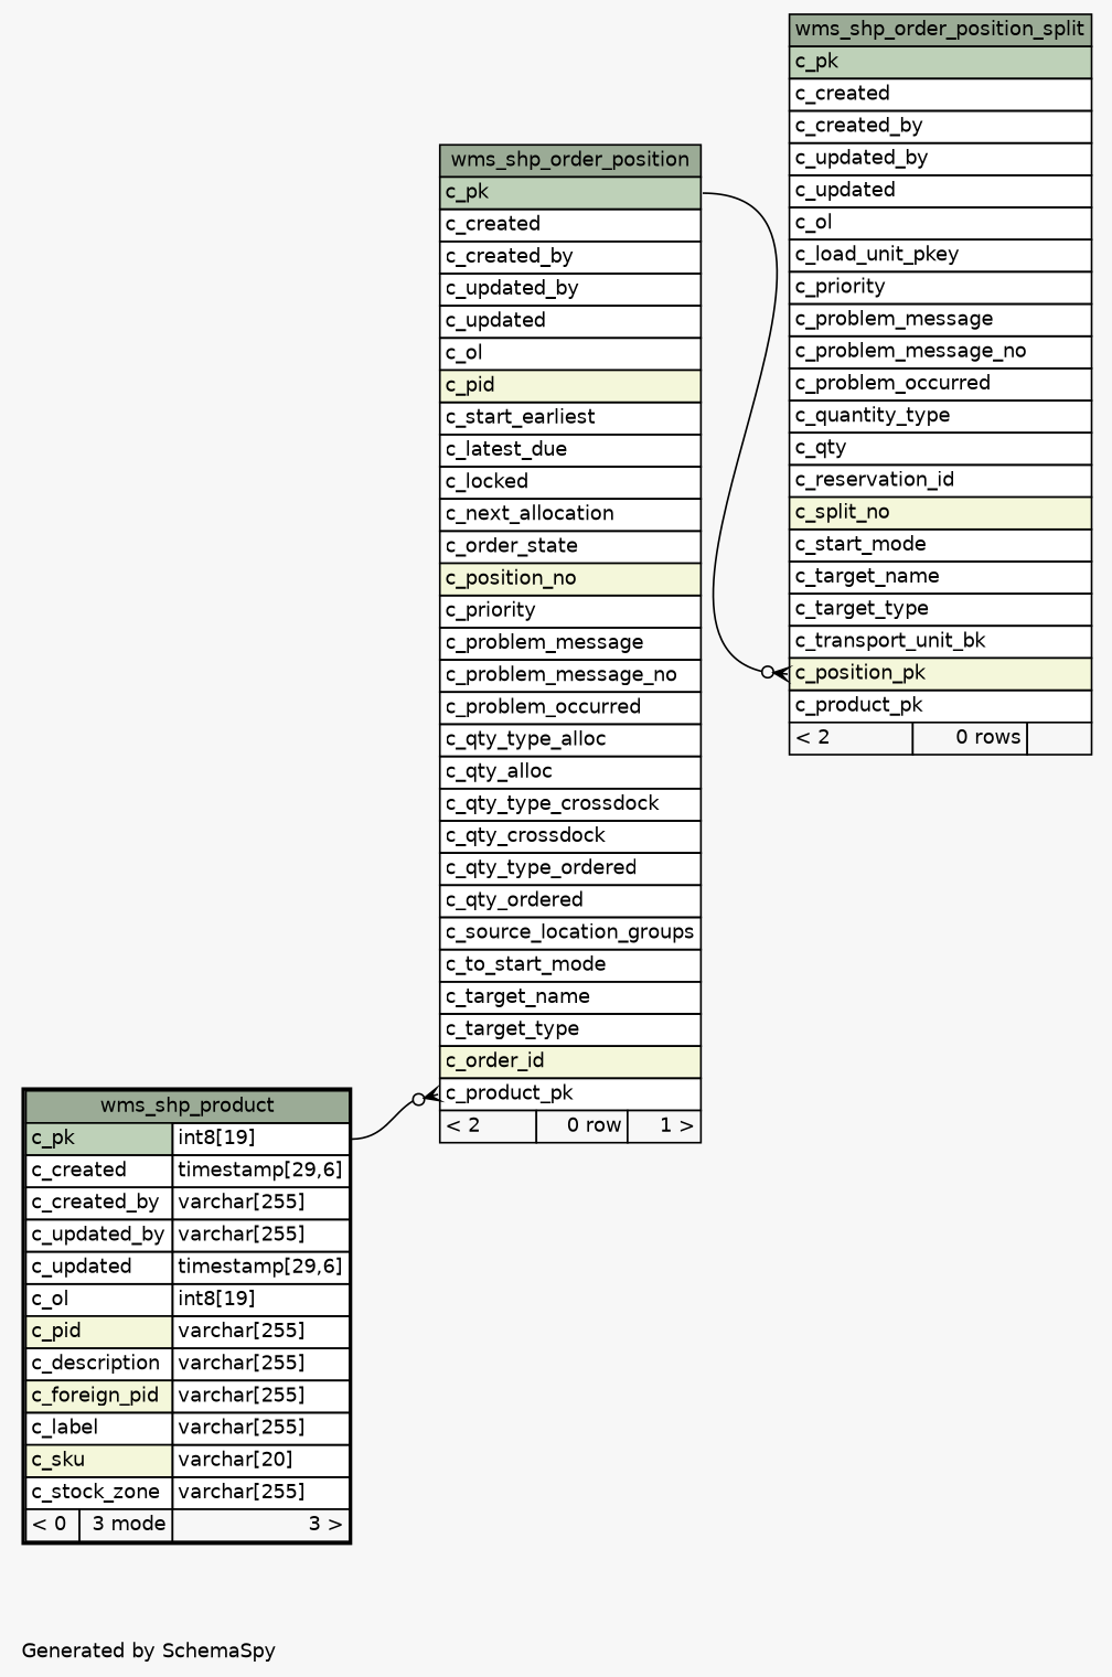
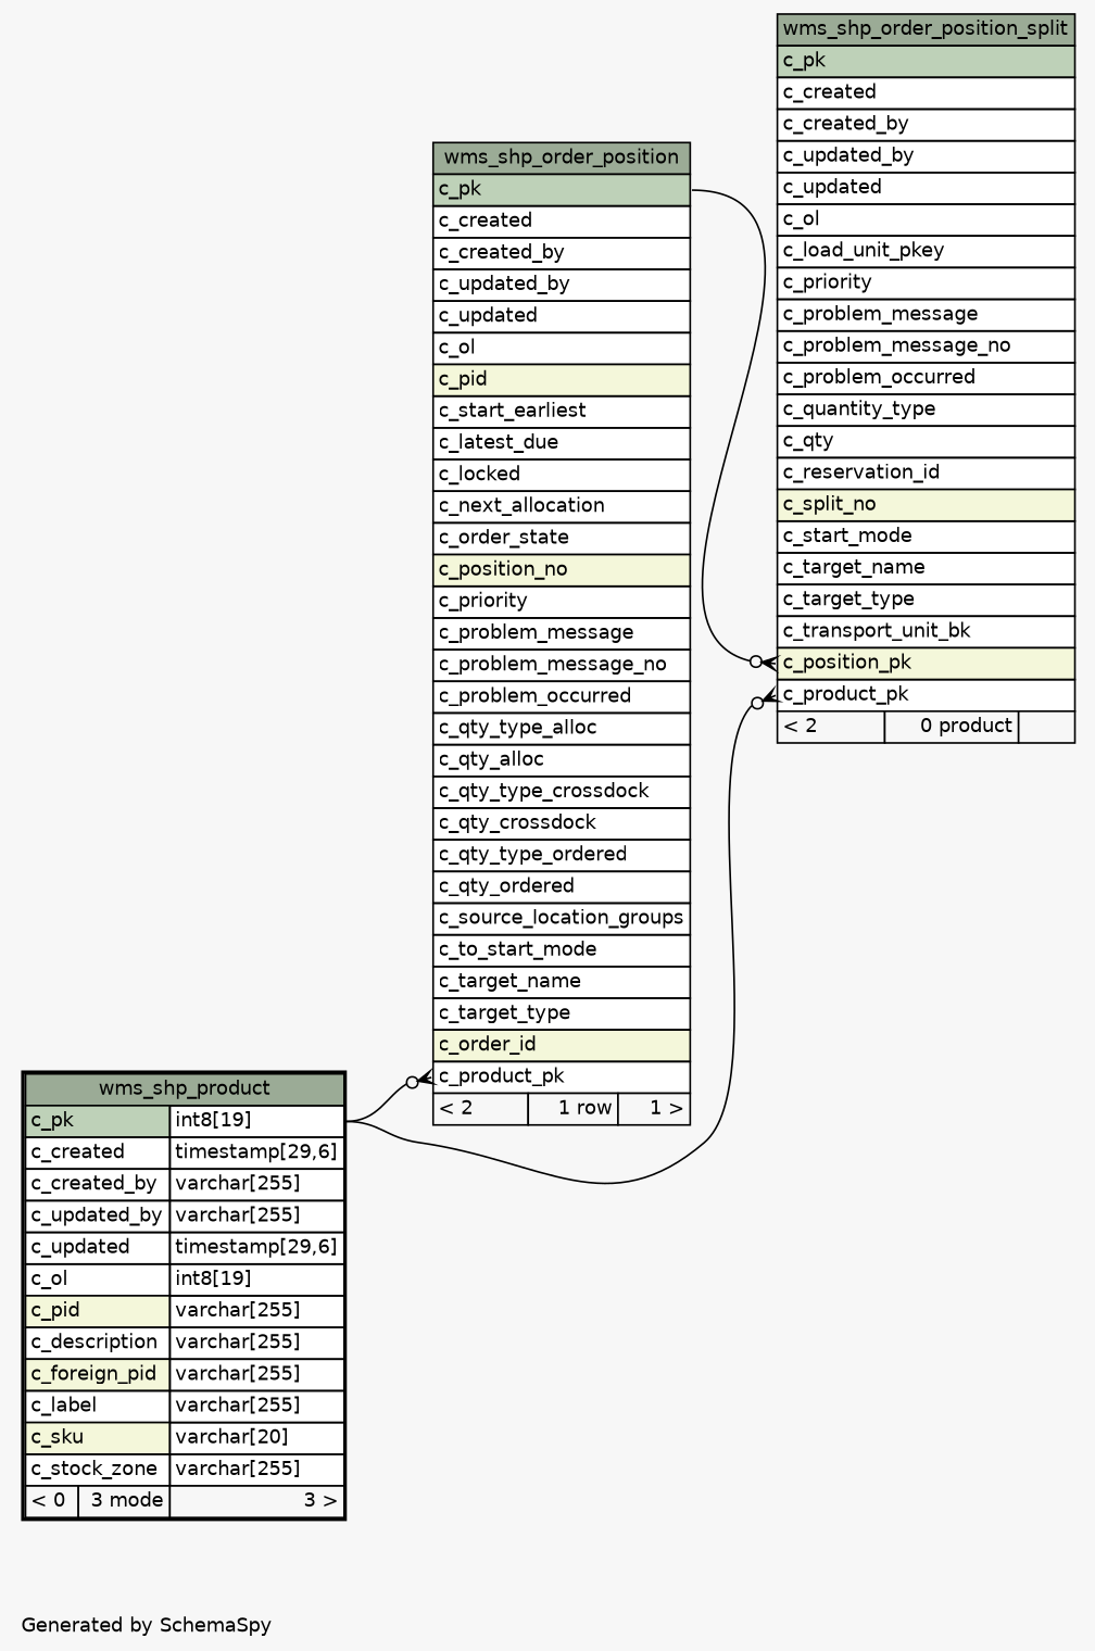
  digraph {
    bgcolor="#f7f7f7"
    fontname=Helvetica
    fontsize=11
    label="\nGenerated by SchemaSpy"
    labeljust=l
    nodesep=0.18
    rankdir=RL
    ranksep=0.46
    node [fontname=Helvetica fontsize=11 shape=plaintext]
    edge [arrowhead=none arrowsize=0.8 arrowtail=crowodot dir=back headport="c_pk.type:e" tailport="c_product_pk:w"]
-   n1 [label=<     <TABLE BORDER="0" CELLBORDER="1" CELLSPACING="0" BGCOLOR="#ffffff">       <TR><TD COLSPAN="3" BGCOLOR="#9bab96" ALIGN="CENTER">wms_shp_order_position</TD></TR>       <TR><TD PORT="c_pk" COLSPAN="3" BGCOLOR="#bed1b8" ALIGN="LEFT">c_pk</TD></TR>       <TR><TD PORT="c_created" COLSPAN="3" ALIGN="LEFT">c_created</TD></TR>       <TR><TD PORT="c_created_by" COLSPAN="3" ALIGN="LEFT">c_created_by</TD></TR>       <TR><TD PORT="c_updated_by" COLSPAN="3" ALIGN="LEFT">c_updated_by</TD></TR>       <TR><TD PORT="c_updated" COLSPAN="3" ALIGN="LEFT">c_updated</TD></TR>       <TR><TD PORT="c_ol" COLSPAN="3" ALIGN="LEFT">c_ol</TD></TR>       <TR><TD PORT="c_pid" COLSPAN="3" BGCOLOR="#f4f7da" ALIGN="LEFT">c_pid</TD></TR>       <TR><TD PORT="c_start_earliest" COLSPAN="3" ALIGN="LEFT">c_start_earliest</TD></TR>       <TR><TD PORT="c_latest_due" COLSPAN="3" ALIGN="LEFT">c_latest_due</TD></TR>       <TR><TD PORT="c_locked" COLSPAN="3" ALIGN="LEFT">c_locked</TD></TR>       <TR><TD PORT="c_next_allocation" COLSPAN="3" ALIGN="LEFT">c_next_allocation</TD></TR>       <TR><TD PORT="c_order_state" COLSPAN="3" ALIGN="LEFT">c_order_state</TD></TR>       <TR><TD PORT="c_position_no" COLSPAN="3" BGCOLOR="#f4f7da" ALIGN="LEFT">c_position_no</TD></TR>       <TR><TD PORT="c_priority" COLSPAN="3" ALIGN="LEFT">c_priority</TD></TR>       <TR><TD PORT="c_problem_message" COLSPAN="3" ALIGN="LEFT">c_problem_message</TD></TR>       <TR><TD PORT="c_problem_message_no" COLSPAN="3" ALIGN="LEFT">c_problem_message_no</TD></TR>       <TR><TD PORT="c_problem_occurred" COLSPAN="3" ALIGN="LEFT">c_problem_occurred</TD></TR>       <TR><TD PORT="c_qty_type_alloc" COLSPAN="3" ALIGN="LEFT">c_qty_type_alloc</TD></TR>       <TR><TD PORT="c_qty_alloc" COLSPAN="3" ALIGN="LEFT">c_qty_alloc</TD></TR>       <TR><TD PORT="c_qty_type_crossdock" COLSPAN="3" ALIGN="LEFT">c_qty_type_crossdock</TD></TR>       <TR><TD PORT="c_qty_crossdock" COLSPAN="3" ALIGN="LEFT">c_qty_crossdock</TD></TR>       <TR><TD PORT="c_qty_type_ordered" COLSPAN="3" ALIGN="LEFT">c_qty_type_ordered</TD></TR>       <TR><TD PORT="c_qty_ordered" COLSPAN="3" ALIGN="LEFT">c_qty_ordered</TD></TR>       <TR><TD PORT="c_source_location_groups" COLSPAN="3" ALIGN="LEFT">c_source_location_groups</TD></TR>       <TR><TD PORT="c_to_start_mode" COLSPAN="3" ALIGN="LEFT">c_to_start_mode</TD></TR>       <TR><TD PORT="c_target_name" COLSPAN="3" ALIGN="LEFT">c_target_name</TD></TR>       <TR><TD PORT="c_target_type" COLSPAN="3" ALIGN="LEFT">c_target_type</TD></TR>       <TR><TD PORT="c_order_id" COLSPAN="3" BGCOLOR="#f4f7da" ALIGN="LEFT">c_order_id</TD></TR>       <TR><TD PORT="c_product_pk" COLSPAN="3" ALIGN="LEFT">c_product_pk</TD></TR>       <TR><TD ALIGN="LEFT" BGCOLOR="#f7f7f7">&lt; 2</TD><TD ALIGN="RIGHT" BGCOLOR="#f7f7f7">0 row</TD><TD ALIGN="RIGHT" BGCOLOR="#f7f7f7">1 &gt;</TD></TR>     </TABLE>>]
+   n1 [label=<     <TABLE BORDER="0" CELLBORDER="1" CELLSPACING="0" BGCOLOR="#ffffff">       <TR><TD COLSPAN="3" BGCOLOR="#9bab96" ALIGN="CENTER">wms_shp_order_position</TD></TR>       <TR><TD PORT="c_pk" COLSPAN="3" BGCOLOR="#bed1b8" ALIGN="LEFT">c_pk</TD></TR>       <TR><TD PORT="c_created" COLSPAN="3" ALIGN="LEFT">c_created</TD></TR>       <TR><TD PORT="c_created_by" COLSPAN="3" ALIGN="LEFT">c_created_by</TD></TR>       <TR><TD PORT="c_updated_by" COLSPAN="3" ALIGN="LEFT">c_updated_by</TD></TR>       <TR><TD PORT="c_updated" COLSPAN="3" ALIGN="LEFT">c_updated</TD></TR>       <TR><TD PORT="c_ol" COLSPAN="3" ALIGN="LEFT">c_ol</TD></TR>       <TR><TD PORT="c_pid" COLSPAN="3" BGCOLOR="#f4f7da" ALIGN="LEFT">c_pid</TD></TR>       <TR><TD PORT="c_start_earliest" COLSPAN="3" ALIGN="LEFT">c_start_earliest</TD></TR>       <TR><TD PORT="c_latest_due" COLSPAN="3" ALIGN="LEFT">c_latest_due</TD></TR>       <TR><TD PORT="c_locked" COLSPAN="3" ALIGN="LEFT">c_locked</TD></TR>       <TR><TD PORT="c_next_allocation" COLSPAN="3" ALIGN="LEFT">c_next_allocation</TD></TR>       <TR><TD PORT="c_order_state" COLSPAN="3" ALIGN="LEFT">c_order_state</TD></TR>       <TR><TD PORT="c_position_no" COLSPAN="3" BGCOLOR="#f4f7da" ALIGN="LEFT">c_position_no</TD></TR>       <TR><TD PORT="c_priority" COLSPAN="3" ALIGN="LEFT">c_priority</TD></TR>       <TR><TD PORT="c_problem_message" COLSPAN="3" ALIGN="LEFT">c_problem_message</TD></TR>       <TR><TD PORT="c_problem_message_no" COLSPAN="3" ALIGN="LEFT">c_problem_message_no</TD></TR>       <TR><TD PORT="c_problem_occurred" COLSPAN="3" ALIGN="LEFT">c_problem_occurred</TD></TR>       <TR><TD PORT="c_qty_type_alloc" COLSPAN="3" ALIGN="LEFT">c_qty_type_alloc</TD></TR>       <TR><TD PORT="c_qty_alloc" COLSPAN="3" ALIGN="LEFT">c_qty_alloc</TD></TR>       <TR><TD PORT="c_qty_type_crossdock" COLSPAN="3" ALIGN="LEFT">c_qty_type_crossdock</TD></TR>       <TR><TD PORT="c_qty_crossdock" COLSPAN="3" ALIGN="LEFT">c_qty_crossdock</TD></TR>       <TR><TD PORT="c_qty_type_ordered" COLSPAN="3" ALIGN="LEFT">c_qty_type_ordered</TD></TR>       <TR><TD PORT="c_qty_ordered" COLSPAN="3" ALIGN="LEFT">c_qty_ordered</TD></TR>       <TR><TD PORT="c_source_location_groups" COLSPAN="3" ALIGN="LEFT">c_source_location_groups</TD></TR>       <TR><TD PORT="c_to_start_mode" COLSPAN="3" ALIGN="LEFT">c_to_start_mode</TD></TR>       <TR><TD PORT="c_target_name" COLSPAN="3" ALIGN="LEFT">c_target_name</TD></TR>       <TR><TD PORT="c_target_type" COLSPAN="3" ALIGN="LEFT">c_target_type</TD></TR>       <TR><TD PORT="c_order_id" COLSPAN="3" BGCOLOR="#f4f7da" ALIGN="LEFT">c_order_id</TD></TR>       <TR><TD PORT="c_product_pk" COLSPAN="3" ALIGN="LEFT">c_product_pk</TD></TR>       <TR><TD ALIGN="LEFT" BGCOLOR="#f7f7f7">&lt; 2</TD><TD ALIGN="RIGHT" BGCOLOR="#f7f7f7">1 row</TD><TD ALIGN="RIGHT" BGCOLOR="#f7f7f7">1 &gt;</TD></TR>     </TABLE>>]
    n2 [label=<     <TABLE BORDER="2" CELLBORDER="1" CELLSPACING="0" BGCOLOR="#ffffff">       <TR><TD COLSPAN="3" BGCOLOR="#9bab96" ALIGN="CENTER">wms_shp_product</TD></TR>       <TR><TD PORT="c_pk" COLSPAN="2" BGCOLOR="#bed1b8" ALIGN="LEFT">c_pk</TD><TD PORT="c_pk.type" ALIGN="LEFT">int8[19]</TD></TR>       <TR><TD PORT="c_created" COLSPAN="2" ALIGN="LEFT">c_created</TD><TD PORT="c_created.type" ALIGN="LEFT">timestamp[29,6]</TD></TR>       <TR><TD PORT="c_created_by" COLSPAN="2" ALIGN="LEFT">c_created_by</TD><TD PORT="c_created_by.type" ALIGN="LEFT">varchar[255]</TD></TR>       <TR><TD PORT="c_updated_by" COLSPAN="2" ALIGN="LEFT">c_updated_by</TD><TD PORT="c_updated_by.type" ALIGN="LEFT">varchar[255]</TD></TR>       <TR><TD PORT="c_updated" COLSPAN="2" ALIGN="LEFT">c_updated</TD><TD PORT="c_updated.type" ALIGN="LEFT">timestamp[29,6]</TD></TR>       <TR><TD PORT="c_ol" COLSPAN="2" ALIGN="LEFT">c_ol</TD><TD PORT="c_ol.type" ALIGN="LEFT">int8[19]</TD></TR>       <TR><TD PORT="c_pid" COLSPAN="2" BGCOLOR="#f4f7da" ALIGN="LEFT">c_pid</TD><TD PORT="c_pid.type" ALIGN="LEFT">varchar[255]</TD></TR>       <TR><TD PORT="c_description" COLSPAN="2" ALIGN="LEFT">c_description</TD><TD PORT="c_description.type" ALIGN="LEFT">varchar[255]</TD></TR>       <TR><TD PORT="c_foreign_pid" COLSPAN="2" BGCOLOR="#f4f7da" ALIGN="LEFT">c_foreign_pid</TD><TD PORT="c_foreign_pid.type" ALIGN="LEFT">varchar[255]</TD></TR>       <TR><TD PORT="c_label" COLSPAN="2" ALIGN="LEFT">c_label</TD><TD PORT="c_label.type" ALIGN="LEFT">varchar[255]</TD></TR>       <TR><TD PORT="c_sku" COLSPAN="2" BGCOLOR="#f4f7da" ALIGN="LEFT">c_sku</TD><TD PORT="c_sku.type" ALIGN="LEFT">varchar[20]</TD></TR>       <TR><TD PORT="c_stock_zone" COLSPAN="2" ALIGN="LEFT">c_stock_zone</TD><TD PORT="c_stock_zone.type" ALIGN="LEFT">varchar[255]</TD></TR>       <TR><TD ALIGN="LEFT" BGCOLOR="#f7f7f7">&lt; 0</TD><TD ALIGN="RIGHT" BGCOLOR="#f7f7f7">3 mode</TD><TD ALIGN="RIGHT" BGCOLOR="#f7f7f7">3 &gt;</TD></TR>     </TABLE>>]
-   n3 [label=<     <TABLE BORDER="0" CELLBORDER="1" CELLSPACING="0" BGCOLOR="#ffffff">       <TR><TD COLSPAN="3" BGCOLOR="#9bab96" ALIGN="CENTER">wms_shp_order_position_split</TD></TR>       <TR><TD PORT="c_pk" COLSPAN="3" BGCOLOR="#bed1b8" ALIGN="LEFT">c_pk</TD></TR>       <TR><TD PORT="c_created" COLSPAN="3" ALIGN="LEFT">c_created</TD></TR>       <TR><TD PORT="c_created_by" COLSPAN="3" ALIGN="LEFT">c_created_by</TD></TR>       <TR><TD PORT="c_updated_by" COLSPAN="3" ALIGN="LEFT">c_updated_by</TD></TR>       <TR><TD PORT="c_updated" COLSPAN="3" ALIGN="LEFT">c_updated</TD></TR>       <TR><TD PORT="c_ol" COLSPAN="3" ALIGN="LEFT">c_ol</TD></TR>       <TR><TD PORT="c_load_unit_pkey" COLSPAN="3" ALIGN="LEFT">c_load_unit_pkey</TD></TR>       <TR><TD PORT="c_priority" COLSPAN="3" ALIGN="LEFT">c_priority</TD></TR>       <TR><TD PORT="c_problem_message" COLSPAN="3" ALIGN="LEFT">c_problem_message</TD></TR>       <TR><TD PORT="c_problem_message_no" COLSPAN="3" ALIGN="LEFT">c_problem_message_no</TD></TR>       <TR><TD PORT="c_problem_occurred" COLSPAN="3" ALIGN="LEFT">c_problem_occurred</TD></TR>       <TR><TD PORT="c_quantity_type" COLSPAN="3" ALIGN="LEFT">c_quantity_type</TD></TR>       <TR><TD PORT="c_qty" COLSPAN="3" ALIGN="LEFT">c_qty</TD></TR>       <TR><TD PORT="c_reservation_id" COLSPAN="3" ALIGN="LEFT">c_reservation_id</TD></TR>       <TR><TD PORT="c_split_no" COLSPAN="3" BGCOLOR="#f4f7da" ALIGN="LEFT">c_split_no</TD></TR>       <TR><TD PORT="c_start_mode" COLSPAN="3" ALIGN="LEFT">c_start_mode</TD></TR>       <TR><TD PORT="c_target_name" COLSPAN="3" ALIGN="LEFT">c_target_name</TD></TR>       <TR><TD PORT="c_target_type" COLSPAN="3" ALIGN="LEFT">c_target_type</TD></TR>       <TR><TD PORT="c_transport_unit_bk" COLSPAN="3" ALIGN="LEFT">c_transport_unit_bk</TD></TR>       <TR><TD PORT="c_position_pk" COLSPAN="3" BGCOLOR="#f4f7da" ALIGN="LEFT">c_position_pk</TD></TR>       <TR><TD PORT="c_product_pk" COLSPAN="3" ALIGN="LEFT">c_product_pk</TD></TR>       <TR><TD ALIGN="LEFT" BGCOLOR="#f7f7f7">&lt; 2</TD><TD ALIGN="RIGHT" BGCOLOR="#f7f7f7">0 rows</TD><TD ALIGN="RIGHT" BGCOLOR="#f7f7f7">  </TD></TR>     </TABLE>>]
+   n3 [label=<     <TABLE BORDER="0" CELLBORDER="1" CELLSPACING="0" BGCOLOR="#ffffff">       <TR><TD COLSPAN="3" BGCOLOR="#9bab96" ALIGN="CENTER">wms_shp_order_position_split</TD></TR>       <TR><TD PORT="c_pk" COLSPAN="3" BGCOLOR="#bed1b8" ALIGN="LEFT">c_pk</TD></TR>       <TR><TD PORT="c_created" COLSPAN="3" ALIGN="LEFT">c_created</TD></TR>       <TR><TD PORT="c_created_by" COLSPAN="3" ALIGN="LEFT">c_created_by</TD></TR>       <TR><TD PORT="c_updated_by" COLSPAN="3" ALIGN="LEFT">c_updated_by</TD></TR>       <TR><TD PORT="c_updated" COLSPAN="3" ALIGN="LEFT">c_updated</TD></TR>       <TR><TD PORT="c_ol" COLSPAN="3" ALIGN="LEFT">c_ol</TD></TR>       <TR><TD PORT="c_load_unit_pkey" COLSPAN="3" ALIGN="LEFT">c_load_unit_pkey</TD></TR>       <TR><TD PORT="c_priority" COLSPAN="3" ALIGN="LEFT">c_priority</TD></TR>       <TR><TD PORT="c_problem_message" COLSPAN="3" ALIGN="LEFT">c_problem_message</TD></TR>       <TR><TD PORT="c_problem_message_no" COLSPAN="3" ALIGN="LEFT">c_problem_message_no</TD></TR>       <TR><TD PORT="c_problem_occurred" COLSPAN="3" ALIGN="LEFT">c_problem_occurred</TD></TR>       <TR><TD PORT="c_quantity_type" COLSPAN="3" ALIGN="LEFT">c_quantity_type</TD></TR>       <TR><TD PORT="c_qty" COLSPAN="3" ALIGN="LEFT">c_qty</TD></TR>       <TR><TD PORT="c_reservation_id" COLSPAN="3" ALIGN="LEFT">c_reservation_id</TD></TR>       <TR><TD PORT="c_split_no" COLSPAN="3" BGCOLOR="#f4f7da" ALIGN="LEFT">c_split_no</TD></TR>       <TR><TD PORT="c_start_mode" COLSPAN="3" ALIGN="LEFT">c_start_mode</TD></TR>       <TR><TD PORT="c_target_name" COLSPAN="3" ALIGN="LEFT">c_target_name</TD></TR>       <TR><TD PORT="c_target_type" COLSPAN="3" ALIGN="LEFT">c_target_type</TD></TR>       <TR><TD PORT="c_transport_unit_bk" COLSPAN="3" ALIGN="LEFT">c_transport_unit_bk</TD></TR>       <TR><TD PORT="c_position_pk" COLSPAN="3" BGCOLOR="#f4f7da" ALIGN="LEFT">c_position_pk</TD></TR>       <TR><TD PORT="c_product_pk" COLSPAN="3" ALIGN="LEFT">c_product_pk</TD></TR>       <TR><TD ALIGN="LEFT" BGCOLOR="#f7f7f7">&lt; 2</TD><TD ALIGN="RIGHT" BGCOLOR="#f7f7f7">0 product</TD><TD ALIGN="RIGHT" BGCOLOR="#f7f7f7">  </TD></TR>     </TABLE>>]
    n1 -> n2
    n3 -> n1 [headport="c_pk:e" tailport="c_position_pk:w"]
+   n3 -> n2
  }
